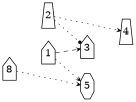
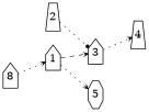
  digraph {
    rankdir=LR
    node [fixedsize=true shape=house]
    edge [arrowhead=vee arrowsize=0.5 penwidth=0.75 style=dotted]
    3 [width=.26]
    4 [shape=trapezium width=.26]
    2 [shape=trapezium width=.26]
    1 [width=.26]
    5 [shape=octagon width=.26]
    n6 [label=8 width=.26]
-   2 -> 4
+   3 -> 4
    2 -> 3 [arrowhead=dot]
    1 -> 3 [style=dashed]
    1 -> 5
-   n6 -> 5
+   n6 -> 1
  }
